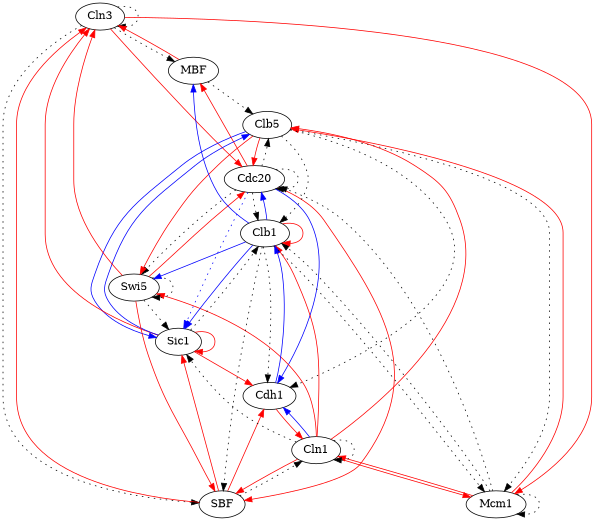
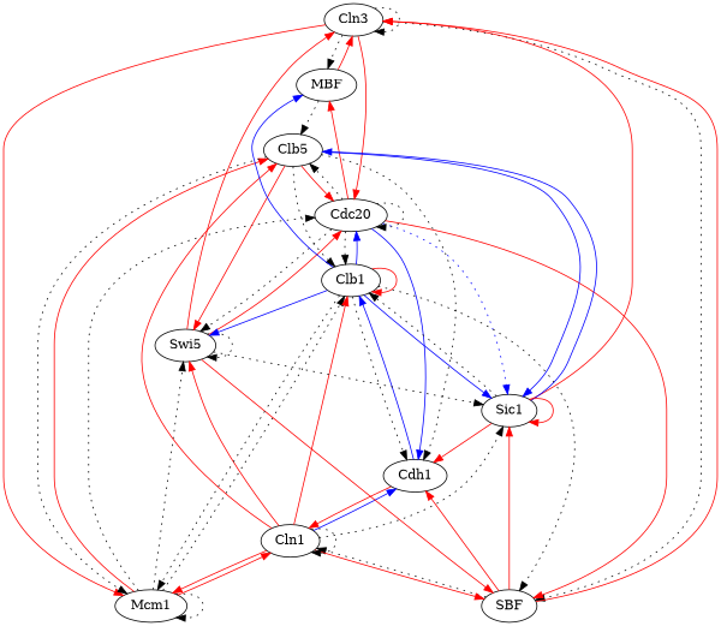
  digraph {
    edge [color=red]
    n1 [label=Cln3]
    n2 [label=MBF]
    n3 [label=SBF]
    n4 [label=Cdc20]
    n5 [label=Mcm1]
    n6 [label=Clb5]
    n7 [label=Cln1]
    n8 [label=Cdh1]
    n9 [label=Sic1]
    n10 [label=Swi5]
    n11 [label=Clb1]
    n1 -> n1 [style=dotted color=""]
    n1 -> n2 [style=dotted color=""]
    n1 -> n3 [style=dotted color=""]
    n1 -> n4
    n1 -> n5
    n2 -> n1
    n2 -> n6 [style=dotted color=""]
    n3 -> n1
    n3 -> n7 [style=dotted color=""]
    n3 -> n8
    n3 -> n9
    n4 -> n2
    n4 -> n3
    n4 -> n4 [style=dotted color=""]
    n4 -> n6 [style=dotted color=""]
    n4 -> n8 [color=blue]
    n4 -> n9 [color=blue style=dotted]
    n4 -> n10 [style=dotted color=""]
    n4 -> n11 [style=dotted color=""]
    n5 -> n4 [style=dotted color=""]
    n5 -> n5 [style=dotted color=""]
    n5 -> n6
    n5 -> n7
+   n5 -> n10 [style=dotted color=""]
    n5 -> n11 [style=dotted color=""]
    n6 -> n4
    n6 -> n5 [style=dotted color=""]
    n6 -> n8 [style=dotted color=""]
    n6 -> n9 [color=blue]
    n6 -> n10
    n6 -> n11 [style=dotted color=""]
    n7 -> n3
    n7 -> n5
    n7 -> n6
    n7 -> n7 [style=dotted color=""]
    n7 -> n8 [color=blue]
    n7 -> n9 [style=dotted color=""]
    n7 -> n10
    n7 -> n11
    n8 -> n7
    n8 -> n11 [color=blue]
    n9 -> n1
    n9 -> n6 [color=blue]
    n9 -> n8
    n9 -> n9
    n9 -> n11 [style=dotted color=""]
    n10 -> n1
    n10 -> n3
    n10 -> n4
    n10 -> n9 [style=dotted color=""]
    n10 -> n10 [style=dotted color=""]
    n11 -> n2 [color=blue]
    n11 -> n3 [style=dotted color=""]
    n11 -> n4 [color=blue]
    n11 -> n5 [style=dotted color=""]
    n11 -> n8 [style=dotted color=""]
    n11 -> n9 [color=blue]
    n11 -> n10 [color=blue]
    n11 -> n11
  }
